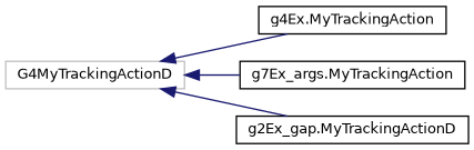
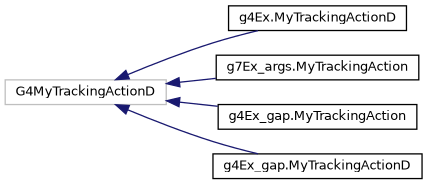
  digraph {
    rankdir=LR
    node [color=black fillcolor=white fontname=Helvetica fontsize=10 shape=record style=filled]
    edge [color=midnightblue dir=back fontname=Helvetica fontsize=10 labelfontname=Helvetica labelfontsize=10 style=solid]
    n1 [color=grey75 height=0.2 label=G4MyTrackingActionD width=0.4]
-   n2 [height=0.2 label="g4Ex.MyTrackingAction" width=0.4]
+   n2 [height=0.2 label="g4Ex.MyTrackingActionD" width=0.4]
    n3 [height=0.2 label="g7Ex_args.MyTrackingAction" width=0.4]
-   n5 [height=0.2 label="g2Ex_gap.MyTrackingActionD" width=0.4]
+   n4 [height=0.2 label="g4Ex_gap.MyTrackingAction" width=0.4]
+   n5 [height=0.2 label="g4Ex_gap.MyTrackingActionD" width=0.4]
    n1 -> n2
    n1 -> n3
+   n1 -> n4
    n1 -> n5
  }
